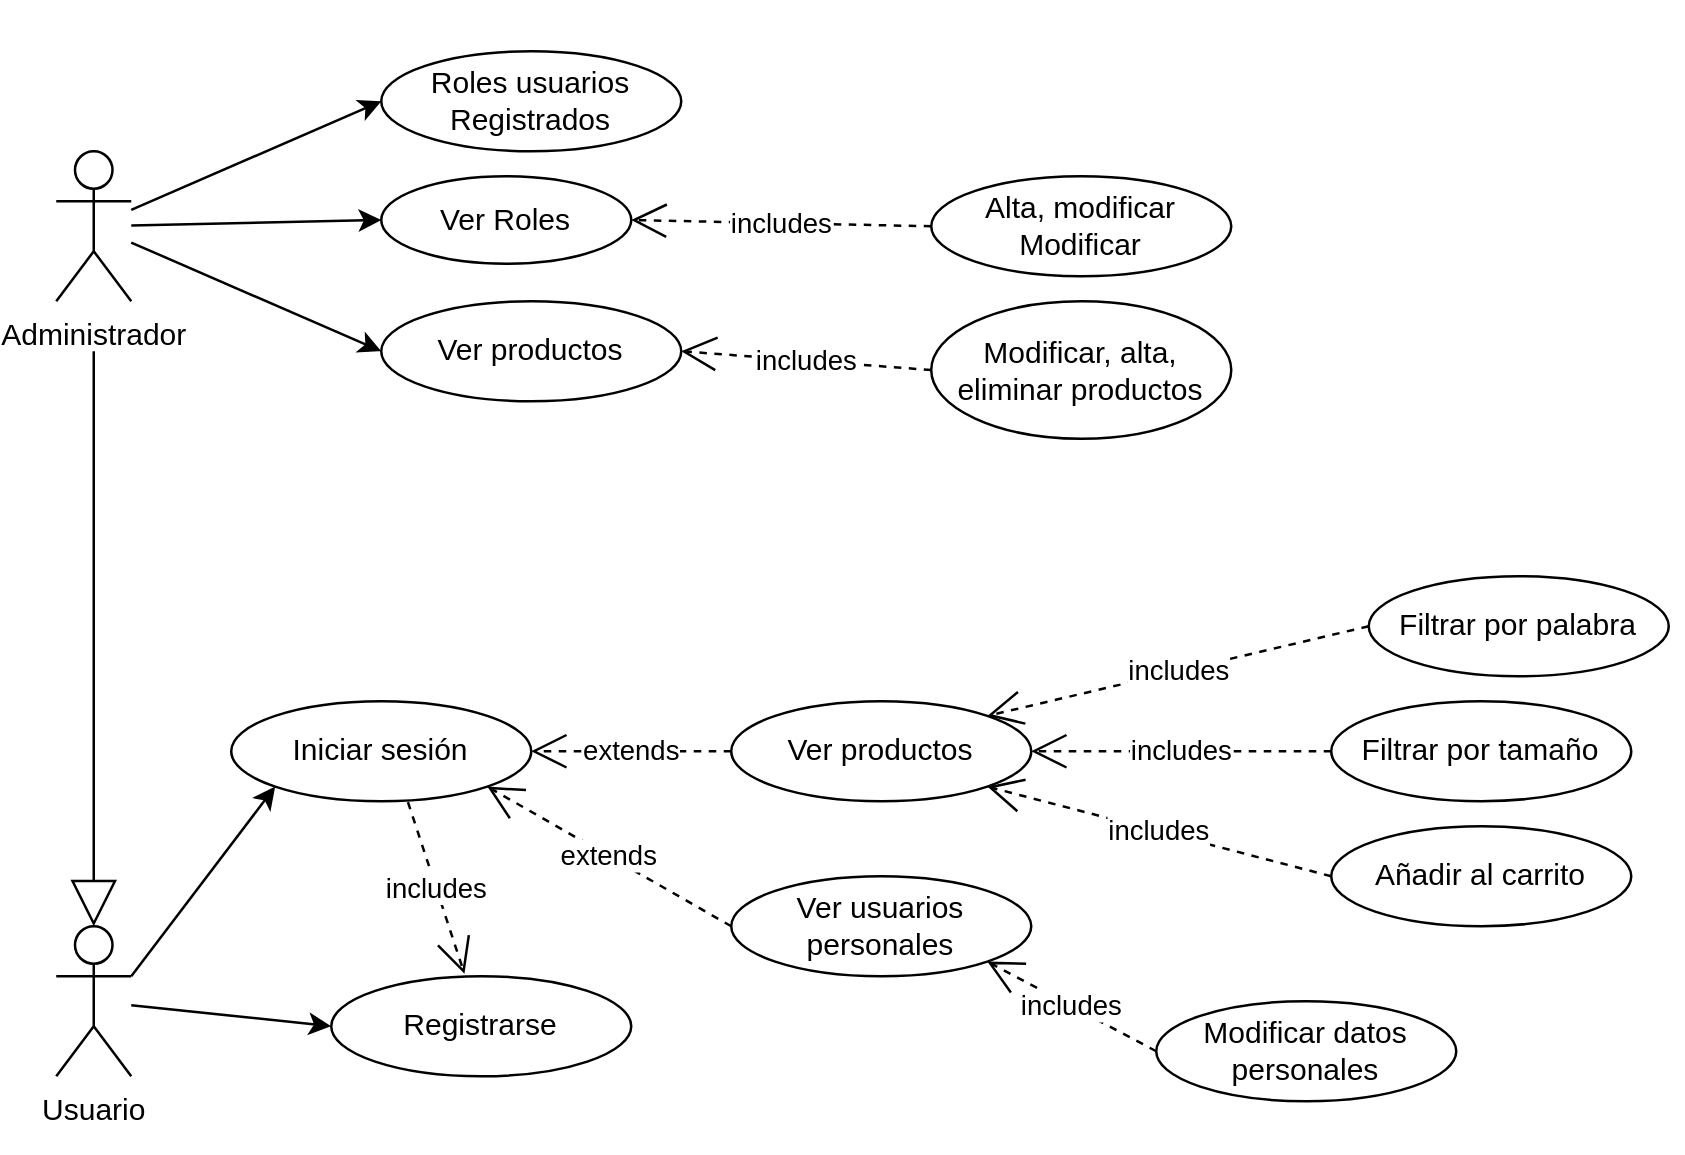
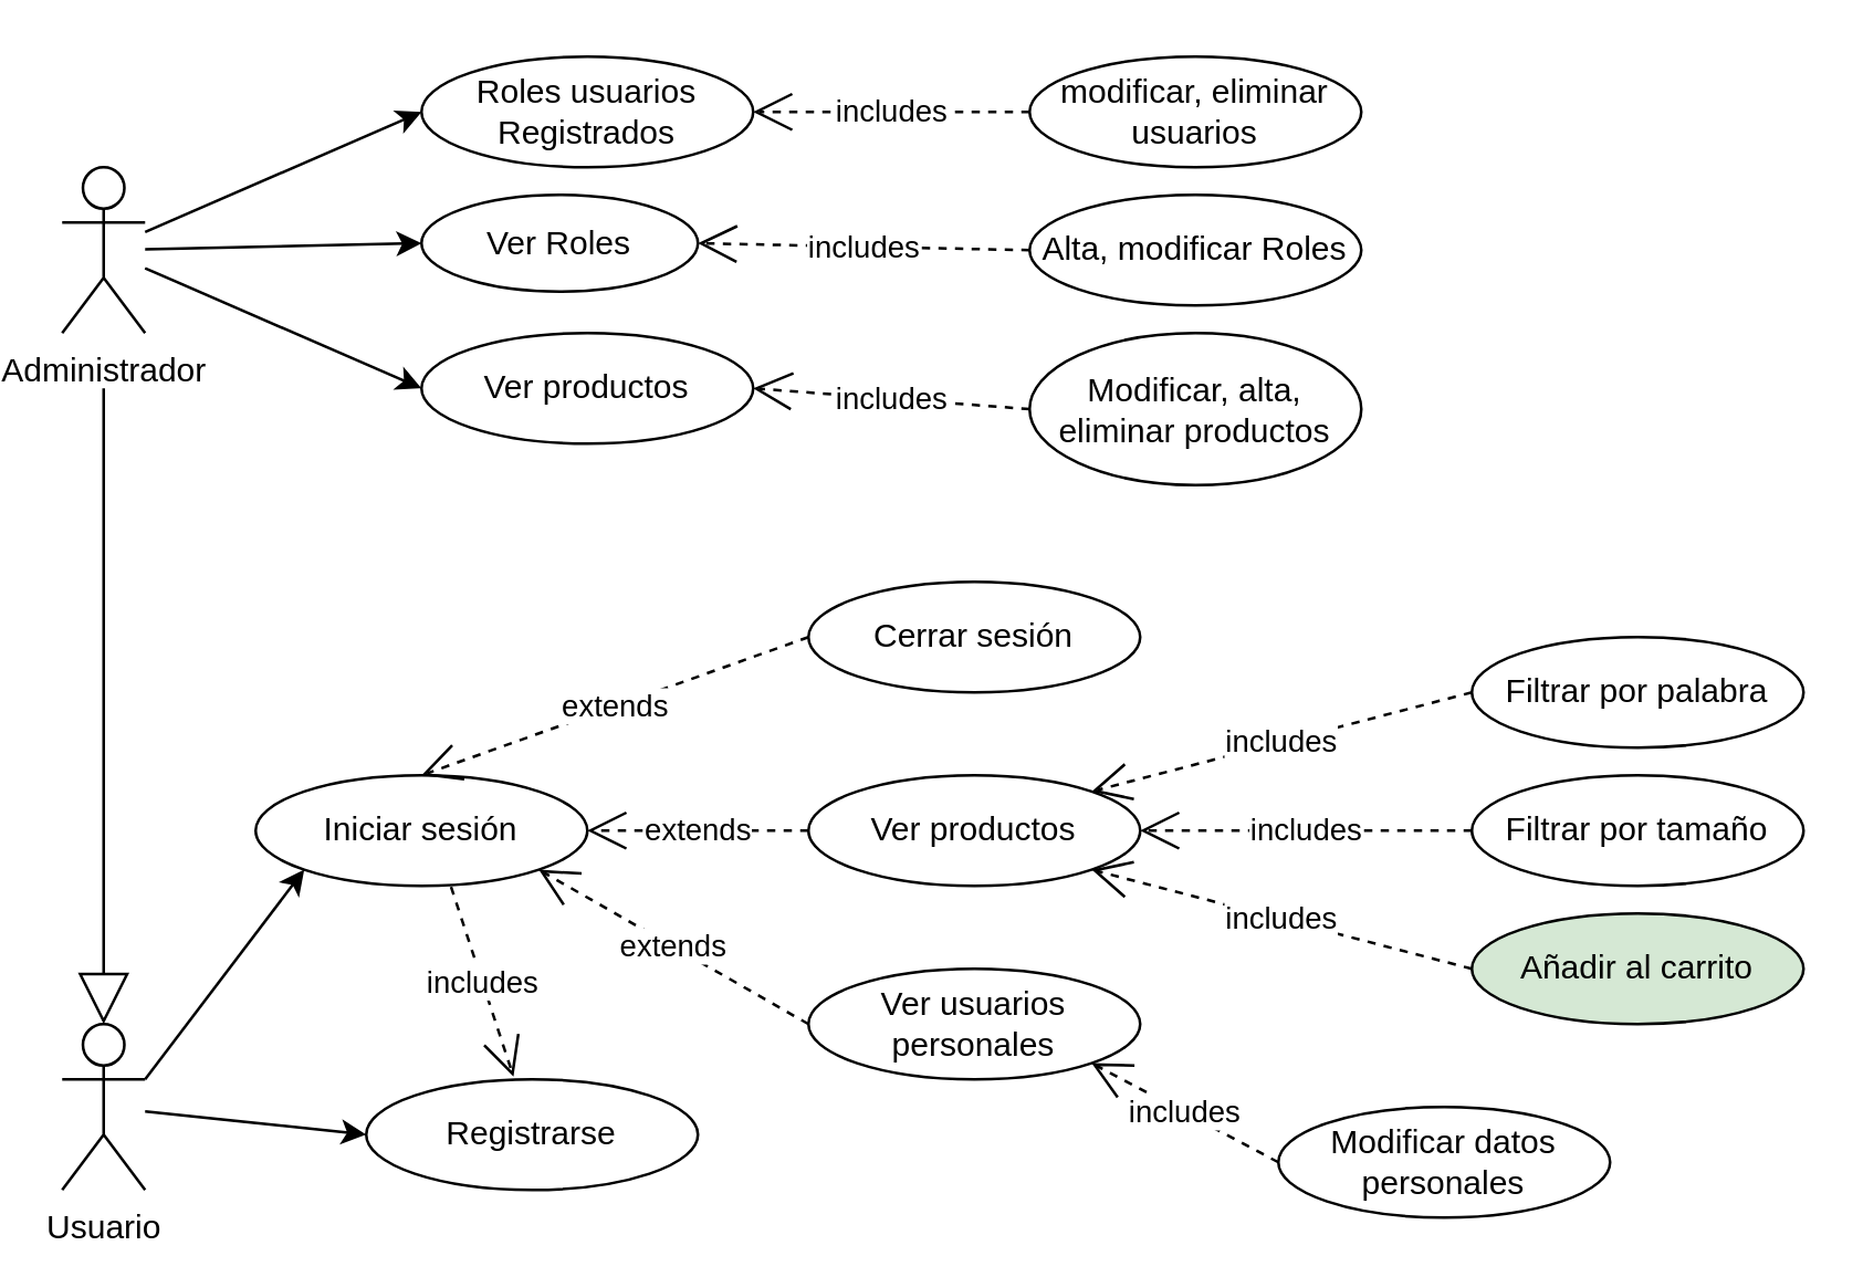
  <mxCell id="0" />
  <mxCell id="1" parent="0" />
  <mxCell id="2" value="Usuario" style="shape=umlActor;verticalLabelPosition=bottom;verticalAlign=top;html=1;outlineConnect=0;" parent="1" vertex="1"><mxGeometry x="20" y="370" width="30" height="60" as="geometry" /></mxCell>
  <mxCell id="3" value="Iniciar sesión" style="ellipse;whiteSpace=wrap;html=1;" parent="1" vertex="1"><mxGeometry x="90" y="280" width="120" height="40" as="geometry" /></mxCell>
  <mxCell id="4" value="Administrador" style="shape=umlActor;verticalLabelPosition=bottom;verticalAlign=top;html=1;outlineConnect=0;" parent="1" vertex="1"><mxGeometry x="20" y="60" width="30" height="60" as="geometry" /></mxCell>
  <mxCell id="5" value="Registrarse" style="ellipse;whiteSpace=wrap;html=1;" parent="1" vertex="1"><mxGeometry x="130" y="390" width="120" height="40" as="geometry" /></mxCell>
+ <mxCell id="6" value="Cerrar sesión" style="ellipse;whiteSpace=wrap;html=1;" parent="1" vertex="1"><mxGeometry x="290" y="210" width="120" height="40" as="geometry" /></mxCell>
  <mxCell id="7" value="Ver productos" style="ellipse;whiteSpace=wrap;html=1;" parent="1" vertex="1"><mxGeometry x="290" y="280" width="120" height="40" as="geometry" /></mxCell>
- <mxCell id="8" value="Filtrar por palabra" style="ellipse;whiteSpace=wrap;html=1;" parent="1" vertex="1"><mxGeometry x="545" y="230" width="120" height="40" as="geometry" /></mxCell>
+ <mxCell id="8" value="Filtrar por palabra" style="ellipse;whiteSpace=wrap;html=1;" parent="1" vertex="1"><mxGeometry x="530" y="230" width="120" height="40" as="geometry" /></mxCell>
  <mxCell id="9" value="Filtrar por tamaño" style="ellipse;whiteSpace=wrap;html=1;" parent="1" vertex="1"><mxGeometry x="530" y="280" width="120" height="40" as="geometry" /></mxCell>
- <mxCell id="10" value="Añadir al carrito" style="ellipse;whiteSpace=wrap;html=1;" parent="1" vertex="1"><mxGeometry x="530" y="330" width="120" height="40" as="geometry" /></mxCell>
+ <mxCell id="10" value="Añadir al carrito" style="ellipse;whiteSpace=wrap;html=1;fillColor=#d5e8d4;" parent="1" vertex="1"><mxGeometry x="530" y="330" width="120" height="40" as="geometry" /></mxCell>
  <mxCell id="11" value="Roles usuarios Registrados" style="ellipse;whiteSpace=wrap;html=1;" parent="1" vertex="1"><mxGeometry x="150" y="20" width="120" height="40" as="geometry" /></mxCell>
  <mxCell id="12" value="Ver Roles" style="ellipse;whiteSpace=wrap;html=1;" parent="1" vertex="1"><mxGeometry x="150" y="70" width="100" height="35" as="geometry" /></mxCell>
- <mxCell id="14" value="Alta, modificar Modificar" style="ellipse;whiteSpace=wrap;html=1;" parent="1" vertex="1"><mxGeometry x="370" y="70" width="120" height="40" as="geometry" /></mxCell>
+ <mxCell id="13" value="modificar, eliminar usuarios" style="ellipse;whiteSpace=wrap;html=1;" parent="1" vertex="1"><mxGeometry x="370" y="20" width="120" height="40" as="geometry" /></mxCell>
+ <mxCell id="14" value="Alta, modificar Roles" style="ellipse;whiteSpace=wrap;html=1;" parent="1" vertex="1"><mxGeometry x="370" y="70" width="120" height="40" as="geometry" /></mxCell>
  <mxCell id="15" value="Modificar, alta, eliminar productos" style="ellipse;whiteSpace=wrap;html=1;" parent="1" vertex="1"><mxGeometry x="370" y="120" width="120" height="55" as="geometry" /></mxCell>
  <mxCell id="16" value="Ver usuarios personales" style="ellipse;whiteSpace=wrap;html=1;" parent="1" vertex="1"><mxGeometry x="290" y="350" width="120" height="40" as="geometry" /></mxCell>
  <mxCell id="17" value="Modificar datos personales" style="ellipse;whiteSpace=wrap;html=1;" parent="1" vertex="1"><mxGeometry x="460" y="400" width="120" height="40" as="geometry" /></mxCell>
  <mxCell id="18" value="" style="endArrow=classic;html=1;rounded=0;exitX=1;exitY=0.333;exitDx=0;exitDy=0;exitPerimeter=0;entryX=0;entryY=1;entryDx=0;entryDy=0;" parent="1" source="2" target="3" edge="1"><mxGeometry width="50" height="50" relative="1" as="geometry"><mxPoint x="60" y="370" as="sourcePoint" /><mxPoint x="110" y="320" as="targetPoint" /></mxGeometry></mxCell>
  <mxCell id="19" value="" style="endArrow=classic;html=1;rounded=0;entryX=0;entryY=0.5;entryDx=0;entryDy=0;" parent="1" source="2" target="5" edge="1"><mxGeometry width="50" height="50" relative="1" as="geometry"><mxPoint x="60" y="400" as="sourcePoint" /><mxPoint x="118" y="324" as="targetPoint" /></mxGeometry></mxCell>
  <mxCell id="20" value="" style="endArrow=classic;html=1;rounded=0;entryX=0;entryY=0.5;entryDx=0;entryDy=0;" parent="1" source="4" target="11" edge="1"><mxGeometry width="50" height="50" relative="1" as="geometry"><mxPoint x="60" y="78" as="sourcePoint" /><mxPoint x="118" y="2" as="targetPoint" /></mxGeometry></mxCell>
  <mxCell id="21" value="" style="endArrow=classic;html=1;rounded=0;entryX=0;entryY=0.5;entryDx=0;entryDy=0;" parent="1" source="4" target="12" edge="1"><mxGeometry width="50" height="50" relative="1" as="geometry"><mxPoint x="60" y="93" as="sourcePoint" /><mxPoint x="160" y="50" as="targetPoint" /></mxGeometry></mxCell>
  <mxCell id="22" value="" style="endArrow=classic;html=1;rounded=0;entryX=0;entryY=0.5;entryDx=0;entryDy=0;" parent="1" source="4" target="34" edge="1"><mxGeometry width="50" height="50" relative="1" as="geometry"><mxPoint x="60" y="100" as="sourcePoint" /><mxPoint x="110" y="160" as="targetPoint" /></mxGeometry></mxCell>
  <mxCell id="23" value="" style="endArrow=block;endSize=16;endFill=0;html=1;rounded=0;" parent="1" target="2" edge="1"><mxGeometry width="160" relative="1" as="geometry"><mxPoint x="35" y="140" as="sourcePoint" /><mxPoint x="40" y="460" as="targetPoint" /></mxGeometry></mxCell>
+ <mxCell id="24" value="includes" style="endArrow=open;endSize=12;dashed=1;html=1;rounded=0;exitX=0;exitY=0.5;exitDx=0;exitDy=0;entryX=1;entryY=0.5;entryDx=0;entryDy=0;" parent="1" edge="1" target="11" source="13"><mxGeometry width="160" relative="1" as="geometry"><mxPoint x="240" y="-60" as="sourcePoint" /><mxPoint x="400" y="-60" as="targetPoint" /></mxGeometry></mxCell>
  <mxCell id="25" value="includes" style="endArrow=open;endSize=12;dashed=1;html=1;rounded=0;exitX=0;exitY=0.5;exitDx=0;exitDy=0;entryX=1;entryY=0.5;entryDx=0;entryDy=0;" edge="1" parent="1" source="14" target="12"><mxGeometry width="160" relative="1" as="geometry"><mxPoint x="370" y="120" as="sourcePoint" /><mxPoint x="270" y="120" as="targetPoint" /></mxGeometry></mxCell>
  <mxCell id="26" value="includes" style="endArrow=open;endSize=12;dashed=1;html=1;rounded=0;exitX=0.589;exitY=1.008;exitDx=0;exitDy=0;entryX=0.444;entryY=-0.025;entryDx=0;entryDy=0;exitPerimeter=0;entryPerimeter=0;" edge="1" parent="1" source="3" target="5"><mxGeometry width="160" relative="1" as="geometry"><mxPoint x="270" y="350" as="sourcePoint" /><mxPoint x="170" y="350" as="targetPoint" /></mxGeometry></mxCell>
+ <mxCell id="27" value="extends" style="endArrow=open;endSize=12;dashed=1;html=1;rounded=0;exitX=0;exitY=0.5;exitDx=0;exitDy=0;entryX=0.5;entryY=0;entryDx=0;entryDy=0;" edge="1" parent="1" source="6" target="3"><mxGeometry width="160" relative="1" as="geometry"><mxPoint x="260" y="229.5" as="sourcePoint" /><mxPoint x="160" y="229.5" as="targetPoint" /></mxGeometry></mxCell>
  <mxCell id="28" value="extends" style="endArrow=open;endSize=12;dashed=1;html=1;rounded=0;exitX=0;exitY=0.5;exitDx=0;exitDy=0;entryX=1;entryY=0.5;entryDx=0;entryDy=0;" edge="1" parent="1" source="7" target="3"><mxGeometry width="160" relative="1" as="geometry"><mxPoint x="300" y="240" as="sourcePoint" /><mxPoint x="160" y="290" as="targetPoint" /></mxGeometry></mxCell>
  <mxCell id="29" value="extends" style="endArrow=open;endSize=12;dashed=1;html=1;rounded=0;exitX=0;exitY=0.5;exitDx=0;exitDy=0;entryX=1;entryY=1;entryDx=0;entryDy=0;" edge="1" parent="1" source="16" target="3"><mxGeometry width="160" relative="1" as="geometry"><mxPoint x="310" y="250" as="sourcePoint" /><mxPoint x="170" y="300" as="targetPoint" /></mxGeometry></mxCell>
  <mxCell id="30" value="includes" style="endArrow=open;endSize=12;dashed=1;html=1;rounded=0;exitX=0;exitY=0.5;exitDx=0;exitDy=0;entryX=1;entryY=1;entryDx=0;entryDy=0;" edge="1" parent="1" source="17" target="16"><mxGeometry width="160" relative="1" as="geometry"><mxPoint x="370" y="420" as="sourcePoint" /><mxPoint x="392" y="489" as="targetPoint" /></mxGeometry></mxCell>
  <mxCell id="31" value="includes" style="endArrow=open;endSize=12;dashed=1;html=1;rounded=0;exitX=0;exitY=0.5;exitDx=0;exitDy=0;entryX=1;entryY=0;entryDx=0;entryDy=0;" edge="1" parent="1" source="8" target="7"><mxGeometry width="160" relative="1" as="geometry"><mxPoint x="558" y="196" as="sourcePoint" /><mxPoint x="490" y="160" as="targetPoint" /></mxGeometry></mxCell>
  <mxCell id="32" value="includes" style="endArrow=open;endSize=12;dashed=1;html=1;rounded=0;exitX=0;exitY=0.5;exitDx=0;exitDy=0;entryX=1;entryY=0.5;entryDx=0;entryDy=0;" edge="1" parent="1" source="9" target="7"><mxGeometry width="160" relative="1" as="geometry"><mxPoint x="470" y="270" as="sourcePoint" /><mxPoint x="423" y="304" as="targetPoint" /></mxGeometry></mxCell>
  <mxCell id="33" value="includes" style="endArrow=open;endSize=12;dashed=1;html=1;rounded=0;exitX=0;exitY=0.5;exitDx=0;exitDy=0;entryX=1;entryY=1;entryDx=0;entryDy=0;" edge="1" parent="1" source="10" target="7"><mxGeometry width="160" relative="1" as="geometry"><mxPoint x="627" y="320" as="sourcePoint" /><mxPoint x="580" y="354" as="targetPoint" /></mxGeometry></mxCell>
  <mxCell id="34" value="Ver productos" style="ellipse;whiteSpace=wrap;html=1;" vertex="1" parent="1"><mxGeometry x="150" y="120" width="120" height="40" as="geometry" /></mxCell>
  <mxCell id="35" value="includes" style="endArrow=open;endSize=12;dashed=1;html=1;rounded=0;exitX=0;exitY=0.5;exitDx=0;exitDy=0;entryX=1;entryY=0.5;entryDx=0;entryDy=0;" edge="1" parent="1" source="15" target="34"><mxGeometry width="160" relative="1" as="geometry"><mxPoint x="380" y="100" as="sourcePoint" /><mxPoint x="280" y="100" as="targetPoint" /></mxGeometry></mxCell>
